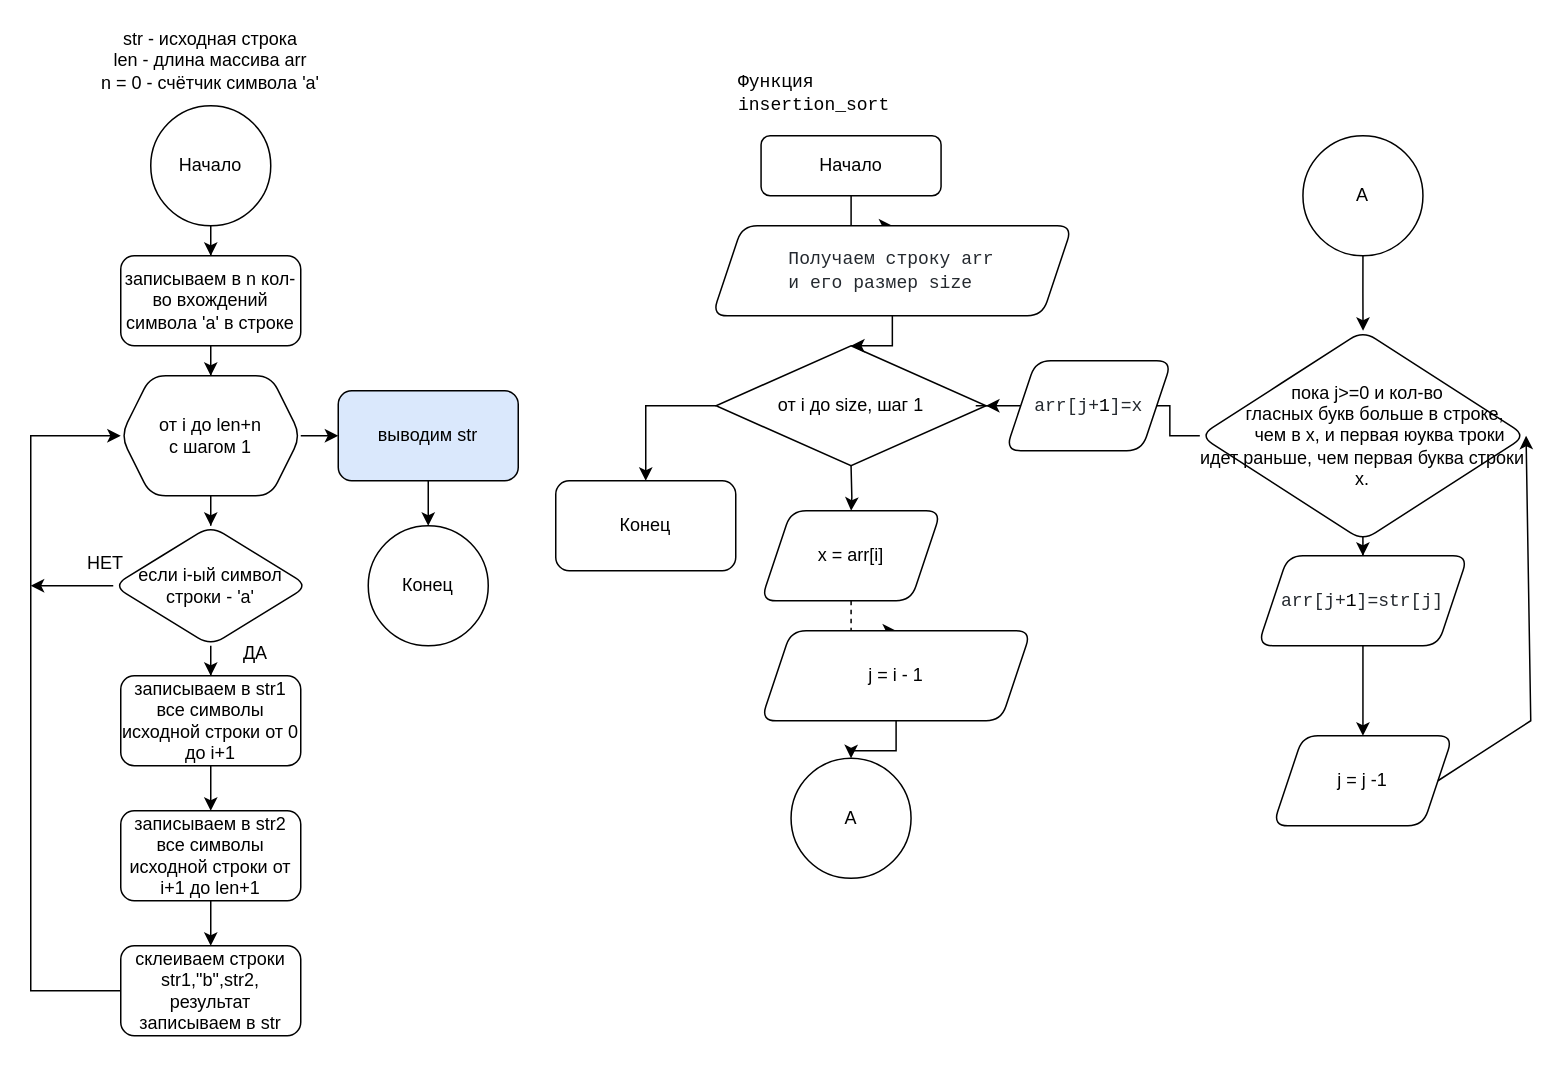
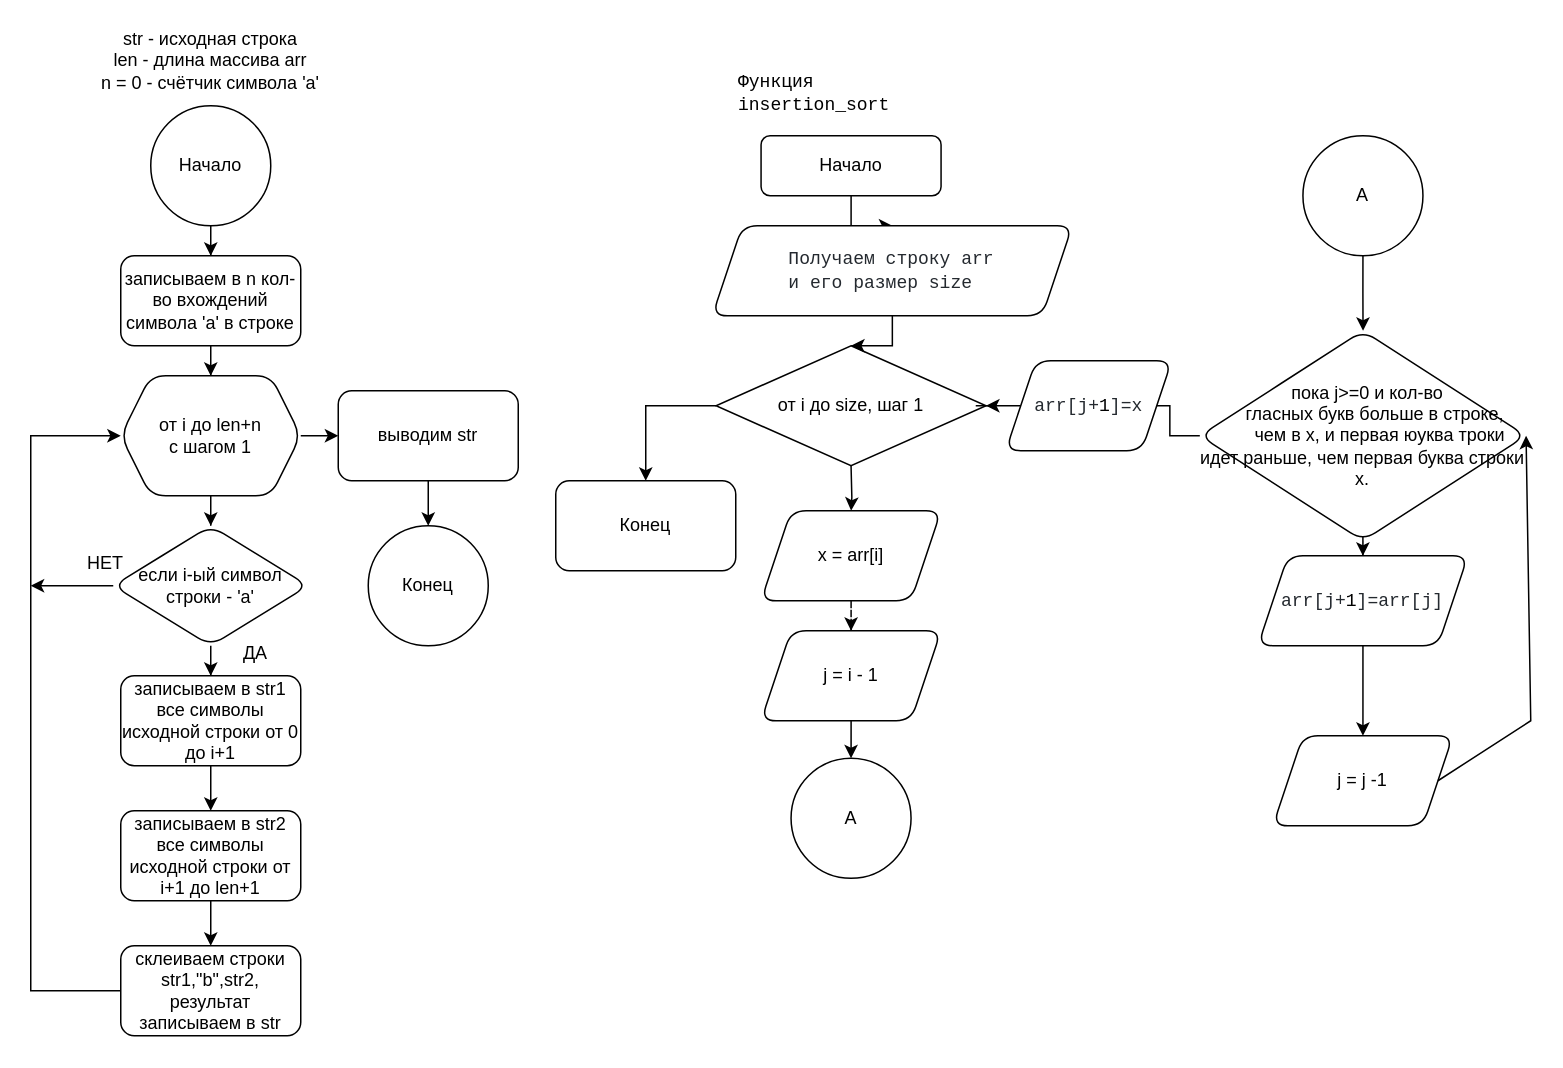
  <mxCell id="0" />
  <mxCell id="1" parent="0" />
  <mxCell id="2" value="str - исходная строка&lt;br&gt;len - длина массива arr&lt;br&gt;n = 0 - счётчик символа 'a'" style="text;html=1;strokeColor=none;fillColor=none;align=center;verticalAlign=middle;whiteSpace=wrap;rounded=0;" vertex="1" parent="1"><mxGeometry x="55" y="20" width="170" height="40" as="geometry" /></mxCell>
  <mxCell id="3" value="" style="edgeStyle=orthogonalEdgeStyle;rounded=0;orthogonalLoop=1;jettySize=auto;html=1;" edge="1" parent="1" source="4" target="6"><mxGeometry relative="1" as="geometry" /></mxCell>
  <mxCell id="4" value="Начало" style="ellipse;whiteSpace=wrap;html=1;aspect=fixed;" vertex="1" parent="1"><mxGeometry x="100" y="70" width="80" height="80" as="geometry" /></mxCell>
  <mxCell id="5" value="" style="edgeStyle=orthogonalEdgeStyle;rounded=0;orthogonalLoop=1;jettySize=auto;html=1;" edge="1" parent="1" source="6" target="9"><mxGeometry relative="1" as="geometry" /></mxCell>
  <mxCell id="6" value="записываем в n кол-во вхождений символа 'a' в строке" style="rounded=1;whiteSpace=wrap;html=1;" vertex="1" parent="1"><mxGeometry x="80" y="170" width="120" height="60" as="geometry" /></mxCell>
  <mxCell id="7" value="" style="edgeStyle=orthogonalEdgeStyle;rounded=0;orthogonalLoop=1;jettySize=auto;html=1;" edge="1" parent="1" source="9" target="11"><mxGeometry relative="1" as="geometry" /></mxCell>
  <mxCell id="8" value="" style="edgeStyle=orthogonalEdgeStyle;rounded=0;orthogonalLoop=1;jettySize=auto;html=1;" edge="1" parent="1" source="9" target="20"><mxGeometry relative="1" as="geometry" /></mxCell>
  <mxCell id="9" value="от i до len+n&lt;br&gt;с шагом 1" style="shape=hexagon;perimeter=hexagonPerimeter2;whiteSpace=wrap;html=1;fixedSize=1;rounded=1;" vertex="1" parent="1"><mxGeometry x="80" y="250" width="120" height="80" as="geometry" /></mxCell>
  <mxCell id="10" value="" style="edgeStyle=orthogonalEdgeStyle;rounded=0;orthogonalLoop=1;jettySize=auto;html=1;" edge="1" parent="1" source="11" target="13"><mxGeometry relative="1" as="geometry" /></mxCell>
  <mxCell id="11" value="если i-ый символ строки - 'a'" style="rhombus;whiteSpace=wrap;html=1;rounded=1;" vertex="1" parent="1"><mxGeometry x="75" y="350" width="130" height="80" as="geometry" /></mxCell>
  <mxCell id="12" value="" style="edgeStyle=orthogonalEdgeStyle;rounded=0;orthogonalLoop=1;jettySize=auto;html=1;" edge="1" parent="1" source="13" target="15"><mxGeometry relative="1" as="geometry" /></mxCell>
  <mxCell id="13" value="записываем в str1 все символы исходной строки от 0 до i+1" style="whiteSpace=wrap;html=1;rounded=1;" vertex="1" parent="1"><mxGeometry x="80" y="450" width="120" height="60" as="geometry" /></mxCell>
  <mxCell id="14" value="" style="edgeStyle=orthogonalEdgeStyle;rounded=0;orthogonalLoop=1;jettySize=auto;html=1;" edge="1" parent="1" source="15" target="16"><mxGeometry relative="1" as="geometry" /></mxCell>
  <mxCell id="15" value="записываем в str2 все символы исходной строки от i+1 до len+1" style="whiteSpace=wrap;html=1;rounded=1;" vertex="1" parent="1"><mxGeometry x="80" y="540" width="120" height="60" as="geometry" /></mxCell>
  <mxCell id="16" value="склеиваем строки str1,&quot;b&quot;,str2, результат записываем в str" style="whiteSpace=wrap;html=1;rounded=1;" vertex="1" parent="1"><mxGeometry x="80" y="630" width="120" height="60" as="geometry" /></mxCell>
  <mxCell id="17" value="" style="endArrow=classic;html=1;rounded=0;exitX=0;exitY=0.5;exitDx=0;exitDy=0;" edge="1" parent="1" source="16"><mxGeometry width="50" height="50" relative="1" as="geometry"><mxPoint x="-20" y="340" as="sourcePoint" /><mxPoint x="80" y="290" as="targetPoint" /><Array as="points"><mxPoint x="20" y="660" /><mxPoint x="20" y="480" /><mxPoint x="20" y="290" /></Array></mxGeometry></mxCell>
  <mxCell id="18" value="" style="endArrow=classic;html=1;rounded=0;exitX=0;exitY=0.5;exitDx=0;exitDy=0;" edge="1" parent="1" source="11"><mxGeometry width="50" height="50" relative="1" as="geometry"><mxPoint x="-50" y="370" as="sourcePoint" /><mxPoint x="20" y="390" as="targetPoint" /></mxGeometry></mxCell>
  <mxCell id="19" value="" style="edgeStyle=orthogonalEdgeStyle;rounded=0;orthogonalLoop=1;jettySize=auto;html=1;" edge="1" parent="1" source="20" target="21"><mxGeometry relative="1" as="geometry" /></mxCell>
- <mxCell id="20" value="выводим str" style="whiteSpace=wrap;html=1;rounded=1;fillColor=#dae8fc;" vertex="1" parent="1"><mxGeometry x="225" y="260" width="120" height="60" as="geometry" /></mxCell>
+ <mxCell id="20" value="выводим str" style="whiteSpace=wrap;html=1;rounded=1;" vertex="1" parent="1"><mxGeometry x="225" y="260" width="120" height="60" as="geometry" /></mxCell>
  <mxCell id="21" value="Конец" style="ellipse;whiteSpace=wrap;html=1;rounded=1;" vertex="1" parent="1"><mxGeometry x="245" y="350" width="80" height="80" as="geometry" /></mxCell>
  <mxCell id="22" value="ДА" style="text;html=1;strokeColor=none;fillColor=none;align=center;verticalAlign=middle;whiteSpace=wrap;rounded=0;" vertex="1" parent="1"><mxGeometry x="140" y="420" width="60" height="30" as="geometry" /></mxCell>
  <mxCell id="23" value="НЕТ" style="text;html=1;strokeColor=none;fillColor=none;align=center;verticalAlign=middle;whiteSpace=wrap;rounded=0;" vertex="1" parent="1"><mxGeometry x="40" y="360" width="60" height="30" as="geometry" /></mxCell>
  <mxCell id="24" value="&lt;span style=&quot;font-family: ui-monospace, SFMono-Regular, &amp;quot;SF Mono&amp;quot;, Menlo, Consolas, &amp;quot;Liberation Mono&amp;quot;, monospace; font-size: 12px; font-style: normal; font-variant-ligatures: normal; font-variant-caps: normal; font-weight: 400; letter-spacing: normal; orphans: 2; text-align: start; text-indent: 0px; text-transform: none; widows: 2; word-spacing: 0px; -webkit-text-stroke-width: 0px; background-color: rgb(255, 255, 255); text-decoration-thickness: initial; text-decoration-style: initial; text-decoration-color: initial; float: none; display: inline !important;&quot;&gt;Функция insertion_sort&lt;/span&gt;" style="text;whiteSpace=wrap;html=1;" vertex="1" parent="1"><mxGeometry x="490" y="40" width="160" height="40" as="geometry" /></mxCell>
  <mxCell id="25" value="" style="edgeStyle=orthogonalEdgeStyle;rounded=0;orthogonalLoop=1;jettySize=auto;html=1;" edge="1" parent="1" target="27"><mxGeometry relative="1" as="geometry"><mxPoint x="566.87" y="310" as="sourcePoint" /></mxGeometry></mxCell>
  <mxCell id="26" value="" style="edgeStyle=orthogonalEdgeStyle;rounded=0;orthogonalLoop=1;jettySize=auto;html=1;dashed=1;" edge="1" parent="1" source="27" target="29"><mxGeometry relative="1" as="geometry" /></mxCell>
  <mxCell id="27" value="x = arr[i]" style="shape=parallelogram;perimeter=parallelogramPerimeter;whiteSpace=wrap;html=1;fixedSize=1;rounded=1;" vertex="1" parent="1"><mxGeometry x="506.87" y="340" width="120" height="60" as="geometry" /></mxCell>
  <mxCell id="28" value="" style="edgeStyle=orthogonalEdgeStyle;rounded=0;orthogonalLoop=1;jettySize=auto;html=1;" edge="1" parent="1" source="29" target="37"><mxGeometry relative="1" as="geometry" /></mxCell>
- <mxCell id="29" value="j = i - 1" style="shape=parallelogram;perimeter=parallelogramPerimeter;whiteSpace=wrap;html=1;fixedSize=1;rounded=1;" vertex="1" parent="1"><mxGeometry x="506.87" y="420" width="180" height="60" as="geometry" /></mxCell>
+ <mxCell id="29" value="j = i - 1" style="shape=parallelogram;perimeter=parallelogramPerimeter;whiteSpace=wrap;html=1;fixedSize=1;rounded=1;" vertex="1" parent="1"><mxGeometry x="506.87" y="420" width="120" height="60" as="geometry" /></mxCell>
  <mxCell id="30" value="" style="edgeStyle=orthogonalEdgeStyle;rounded=0;orthogonalLoop=1;jettySize=auto;html=1;entryX=0.5;entryY=0;entryDx=0;entryDy=0;" edge="1" parent="1" source="31" target="36"><mxGeometry relative="1" as="geometry"><Array as="points"><mxPoint x="429.84" y="270" /></Array></mxGeometry></mxCell>
  <mxCell id="31" value="от i до size, шаг 1" style="rhombus;whiteSpace=wrap;html=1;" vertex="1" parent="1"><mxGeometry x="476.87" y="230" width="180" height="80" as="geometry" /></mxCell>
  <mxCell id="32" value="" style="edgeStyle=orthogonalEdgeStyle;rounded=0;orthogonalLoop=1;jettySize=auto;html=1;" edge="1" parent="1" source="33" target="35"><mxGeometry relative="1" as="geometry" /></mxCell>
  <mxCell id="33" value="Начало" style="rounded=1;whiteSpace=wrap;html=1;fontSize=12;glass=0;strokeWidth=1;shadow=0;" vertex="1" parent="1"><mxGeometry x="506.88" y="90" width="120" height="40" as="geometry" /></mxCell>
  <mxCell id="34" value="" style="edgeStyle=orthogonalEdgeStyle;rounded=0;orthogonalLoop=1;jettySize=auto;html=1;" edge="1" parent="1" source="35" target="31"><mxGeometry relative="1" as="geometry" /></mxCell>
  <mxCell id="35" value="&lt;div style=&quot;text-align: start;&quot;&gt;&lt;font face=&quot;ui-monospace, SFMono-Regular, SF Mono, Menlo, Consolas, Liberation Mono, monospace&quot; color=&quot;#24292f&quot;&gt;Получаем строку arr &lt;br&gt;&lt;/font&gt;&lt;/div&gt;&lt;div style=&quot;text-align: start;&quot;&gt;&lt;font face=&quot;ui-monospace, SFMono-Regular, SF Mono, Menlo, Consolas, Liberation Mono, monospace&quot; color=&quot;#24292f&quot;&gt;&lt;span style=&quot;background-color: rgb(255, 255, 255);&quot;&gt;и его размер size&lt;/span&gt;&lt;/font&gt;&lt;/div&gt;" style="shape=parallelogram;perimeter=parallelogramPerimeter;whiteSpace=wrap;html=1;fixedSize=1;rounded=1;" vertex="1" parent="1"><mxGeometry x="474.37" y="150" width="240" height="60" as="geometry" /></mxCell>
  <mxCell id="36" value="Конец" style="rounded=1;whiteSpace=wrap;html=1;" vertex="1" parent="1"><mxGeometry x="370" y="320" width="120" height="60" as="geometry" /></mxCell>
  <mxCell id="37" value="А" style="ellipse;whiteSpace=wrap;html=1;rounded=1;" vertex="1" parent="1"><mxGeometry x="526.87" y="505" width="80" height="80" as="geometry" /></mxCell>
  <mxCell id="38" value="" style="edgeStyle=orthogonalEdgeStyle;rounded=0;orthogonalLoop=1;jettySize=auto;html=1;exitX=0.5;exitY=1;exitDx=0;exitDy=0;" edge="1" parent="1" target="41" source="47"><mxGeometry relative="1" as="geometry"><mxPoint x="859.34" y="200" as="sourcePoint" /></mxGeometry></mxCell>
  <mxCell id="39" value="" style="edgeStyle=orthogonalEdgeStyle;rounded=0;orthogonalLoop=1;jettySize=auto;html=1;exitX=0.5;exitY=1;exitDx=0;exitDy=0;" edge="1" parent="1" source="41" target="43"><mxGeometry relative="1" as="geometry"><mxPoint x="956.917" y="429.976" as="sourcePoint" /></mxGeometry></mxCell>
  <mxCell id="40" value="" style="edgeStyle=orthogonalEdgeStyle;rounded=0;orthogonalLoop=1;jettySize=auto;html=1;" edge="1" parent="1" source="41" target="46"><mxGeometry relative="1" as="geometry" /></mxCell>
  <mxCell id="41" value="&lt;div&gt;&amp;nbsp; пока j&amp;gt;=0 и кол-во &lt;br&gt;&lt;/div&gt;&lt;div&gt;&amp;nbsp;&amp;nbsp;&amp;nbsp;&amp;nbsp; гласных букв больше в строке, &lt;br&gt;&lt;/div&gt;&lt;div&gt;&amp;nbsp;&amp;nbsp;&amp;nbsp;&amp;nbsp;&amp;nbsp;&amp;nbsp; чем в x, и первая юуква троки идет раньше, чем первая буква строки х. &lt;/div&gt;" style="rhombus;whiteSpace=wrap;html=1;rounded=1;" vertex="1" parent="1"><mxGeometry x="799.38" y="220" width="217.5" height="140" as="geometry" /></mxCell>
  <mxCell id="42" value="" style="edgeStyle=orthogonalEdgeStyle;rounded=0;orthogonalLoop=1;jettySize=auto;html=1;" edge="1" parent="1" source="43" target="44"><mxGeometry relative="1" as="geometry" /></mxCell>
- <mxCell id="43" value="&lt;span style=&quot;color: rgb(36, 41, 47); font-family: ui-monospace, SFMono-Regular, &amp;quot;SF Mono&amp;quot;, Menlo, Consolas, &amp;quot;Liberation Mono&amp;quot;, monospace; font-size: 12px; font-style: normal; font-variant-ligatures: normal; font-variant-caps: normal; font-weight: 400; letter-spacing: normal; orphans: 2; text-align: start; text-indent: 0px; text-transform: none; widows: 2; word-spacing: 0px; -webkit-text-stroke-width: 0px; background-color: rgb(255, 255, 255); text-decoration-thickness: initial; text-decoration-style: initial; text-decoration-color: initial; float: none; display: inline !important;&quot;&gt;arr[j+&lt;/span&gt;&lt;span style=&quot;box-sizing: border-box; color: var(--color-prettylights-syntax-constant); font-family: ui-monospace, SFMono-Regular, &amp;quot;SF Mono&amp;quot;, Menlo, Consolas, &amp;quot;Liberation Mono&amp;quot;, monospace; font-size: 12px; font-style: normal; font-variant-ligatures: normal; font-variant-caps: normal; font-weight: 400; letter-spacing: normal; orphans: 2; text-align: start; text-indent: 0px; text-transform: none; widows: 2; word-spacing: 0px; -webkit-text-stroke-width: 0px; background-color: rgb(255, 255, 255); text-decoration-thickness: initial; text-decoration-style: initial; text-decoration-color: initial;&quot; class=&quot;pl-c1&quot;&gt;1&lt;/span&gt;&lt;span style=&quot;color: rgb(36, 41, 47); font-family: ui-monospace, SFMono-Regular, &amp;quot;SF Mono&amp;quot;, Menlo, Consolas, &amp;quot;Liberation Mono&amp;quot;, monospace; font-size: 12px; font-style: normal; font-variant-ligatures: normal; font-variant-caps: normal; font-weight: 400; letter-spacing: normal; orphans: 2; text-align: start; text-indent: 0px; text-transform: none; widows: 2; word-spacing: 0px; -webkit-text-stroke-width: 0px; background-color: rgb(255, 255, 255); text-decoration-thickness: initial; text-decoration-style: initial; text-decoration-color: initial; float: none; display: inline !important;&quot;&gt;]=str[j]&lt;/span&gt;" style="shape=parallelogram;perimeter=parallelogramPerimeter;whiteSpace=wrap;html=1;fixedSize=1;rounded=1;" vertex="1" parent="1"><mxGeometry x="838.13" y="370" width="140" height="60" as="geometry" /></mxCell>
+ <mxCell id="43" value="&lt;span style=&quot;color: rgb(36, 41, 47); font-family: ui-monospace, SFMono-Regular, &amp;quot;SF Mono&amp;quot;, Menlo, Consolas, &amp;quot;Liberation Mono&amp;quot;, monospace; font-size: 12px; font-style: normal; font-variant-ligatures: normal; font-variant-caps: normal; font-weight: 400; letter-spacing: normal; orphans: 2; text-align: start; text-indent: 0px; text-transform: none; widows: 2; word-spacing: 0px; -webkit-text-stroke-width: 0px; background-color: rgb(255, 255, 255); text-decoration-thickness: initial; text-decoration-style: initial; text-decoration-color: initial; float: none; display: inline !important;&quot;&gt;arr[j+&lt;/span&gt;&lt;span style=&quot;box-sizing: border-box; color: var(--color-prettylights-syntax-constant); font-family: ui-monospace, SFMono-Regular, &amp;quot;SF Mono&amp;quot;, Menlo, Consolas, &amp;quot;Liberation Mono&amp;quot;, monospace; font-size: 12px; font-style: normal; font-variant-ligatures: normal; font-variant-caps: normal; font-weight: 400; letter-spacing: normal; orphans: 2; text-align: start; text-indent: 0px; text-transform: none; widows: 2; word-spacing: 0px; -webkit-text-stroke-width: 0px; background-color: rgb(255, 255, 255); text-decoration-thickness: initial; text-decoration-style: initial; text-decoration-color: initial;&quot; class=&quot;pl-c1&quot;&gt;1&lt;/span&gt;&lt;span style=&quot;color: rgb(36, 41, 47); font-family: ui-monospace, SFMono-Regular, &amp;quot;SF Mono&amp;quot;, Menlo, Consolas, &amp;quot;Liberation Mono&amp;quot;, monospace; font-size: 12px; font-style: normal; font-variant-ligatures: normal; font-variant-caps: normal; font-weight: 400; letter-spacing: normal; orphans: 2; text-align: start; text-indent: 0px; text-transform: none; widows: 2; word-spacing: 0px; -webkit-text-stroke-width: 0px; background-color: rgb(255, 255, 255); text-decoration-thickness: initial; text-decoration-style: initial; text-decoration-color: initial; float: none; display: inline !important;&quot;&gt;]=arr[j]&lt;/span&gt;" style="shape=parallelogram;perimeter=parallelogramPerimeter;whiteSpace=wrap;html=1;fixedSize=1;rounded=1;" vertex="1" parent="1"><mxGeometry x="838.13" y="370" width="140" height="60" as="geometry" /></mxCell>
  <mxCell id="44" value="j = j -1" style="shape=parallelogram;perimeter=parallelogramPerimeter;whiteSpace=wrap;html=1;fixedSize=1;rounded=1;" vertex="1" parent="1"><mxGeometry x="848.13" y="490" width="120" height="60" as="geometry" /></mxCell>
  <mxCell id="45" value="" style="edgeStyle=orthogonalEdgeStyle;rounded=0;orthogonalLoop=1;jettySize=auto;html=1;" edge="1" parent="1" source="46" target="31"><mxGeometry relative="1" as="geometry" /></mxCell>
  <mxCell id="46" value="&lt;span style=&quot;color: rgb(36, 41, 47); font-family: ui-monospace, SFMono-Regular, &amp;quot;SF Mono&amp;quot;, Menlo, Consolas, &amp;quot;Liberation Mono&amp;quot;, monospace; font-size: 12px; font-style: normal; font-variant-ligatures: normal; font-variant-caps: normal; font-weight: 400; letter-spacing: normal; orphans: 2; text-align: start; text-indent: 0px; text-transform: none; widows: 2; word-spacing: 0px; -webkit-text-stroke-width: 0px; background-color: rgb(255, 255, 255); text-decoration-thickness: initial; text-decoration-style: initial; text-decoration-color: initial; float: none; display: inline !important;&quot;&gt;arr[j+&lt;/span&gt;&lt;span style=&quot;box-sizing: border-box; color: var(--color-prettylights-syntax-constant); font-family: ui-monospace, SFMono-Regular, &amp;quot;SF Mono&amp;quot;, Menlo, Consolas, &amp;quot;Liberation Mono&amp;quot;, monospace; font-size: 12px; font-style: normal; font-variant-ligatures: normal; font-variant-caps: normal; font-weight: 400; letter-spacing: normal; orphans: 2; text-align: start; text-indent: 0px; text-transform: none; widows: 2; word-spacing: 0px; -webkit-text-stroke-width: 0px; background-color: rgb(255, 255, 255); text-decoration-thickness: initial; text-decoration-style: initial; text-decoration-color: initial;&quot; class=&quot;pl-c1&quot;&gt;1&lt;/span&gt;&lt;span style=&quot;color: rgb(36, 41, 47); font-family: ui-monospace, SFMono-Regular, &amp;quot;SF Mono&amp;quot;, Menlo, Consolas, &amp;quot;Liberation Mono&amp;quot;, monospace; font-size: 12px; font-style: normal; font-variant-ligatures: normal; font-variant-caps: normal; font-weight: 400; letter-spacing: normal; orphans: 2; text-align: start; text-indent: 0px; text-transform: none; widows: 2; word-spacing: 0px; -webkit-text-stroke-width: 0px; background-color: rgb(255, 255, 255); text-decoration-thickness: initial; text-decoration-style: initial; text-decoration-color: initial; float: none; display: inline !important;&quot;&gt;]=x&lt;/span&gt;" style="shape=parallelogram;perimeter=parallelogramPerimeter;whiteSpace=wrap;html=1;fixedSize=1;rounded=1;" vertex="1" parent="1"><mxGeometry x="670" y="240" width="110.66" height="60" as="geometry" /></mxCell>
  <mxCell id="47" value="А" style="ellipse;whiteSpace=wrap;html=1;rounded=1;" vertex="1" parent="1"><mxGeometry x="868.13" y="90" width="80" height="80" as="geometry" /></mxCell>
  <mxCell id="48" value="" style="endArrow=classic;html=1;rounded=0;exitX=1;exitY=0.5;exitDx=0;exitDy=0;entryX=1;entryY=0.5;entryDx=0;entryDy=0;" edge="1" parent="1" source="44" target="41"><mxGeometry width="50" height="50" relative="1" as="geometry"><mxPoint x="1022.5" y="480" as="sourcePoint" /><mxPoint x="1072.5" y="430" as="targetPoint" /><Array as="points"><mxPoint x="1020" y="480" /></Array></mxGeometry></mxCell>
